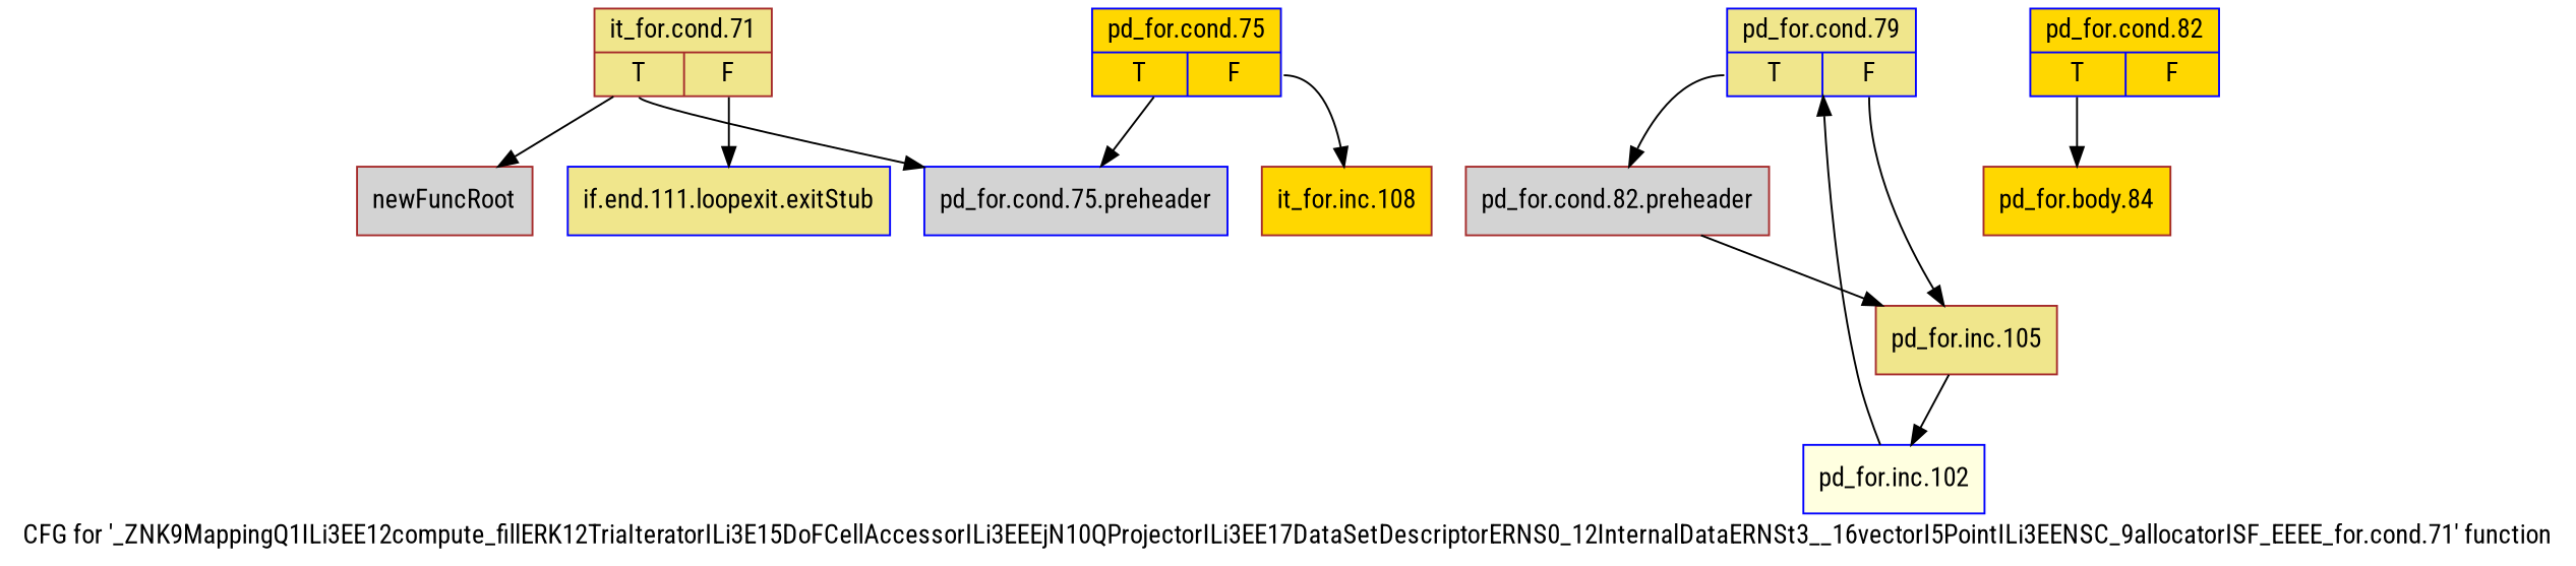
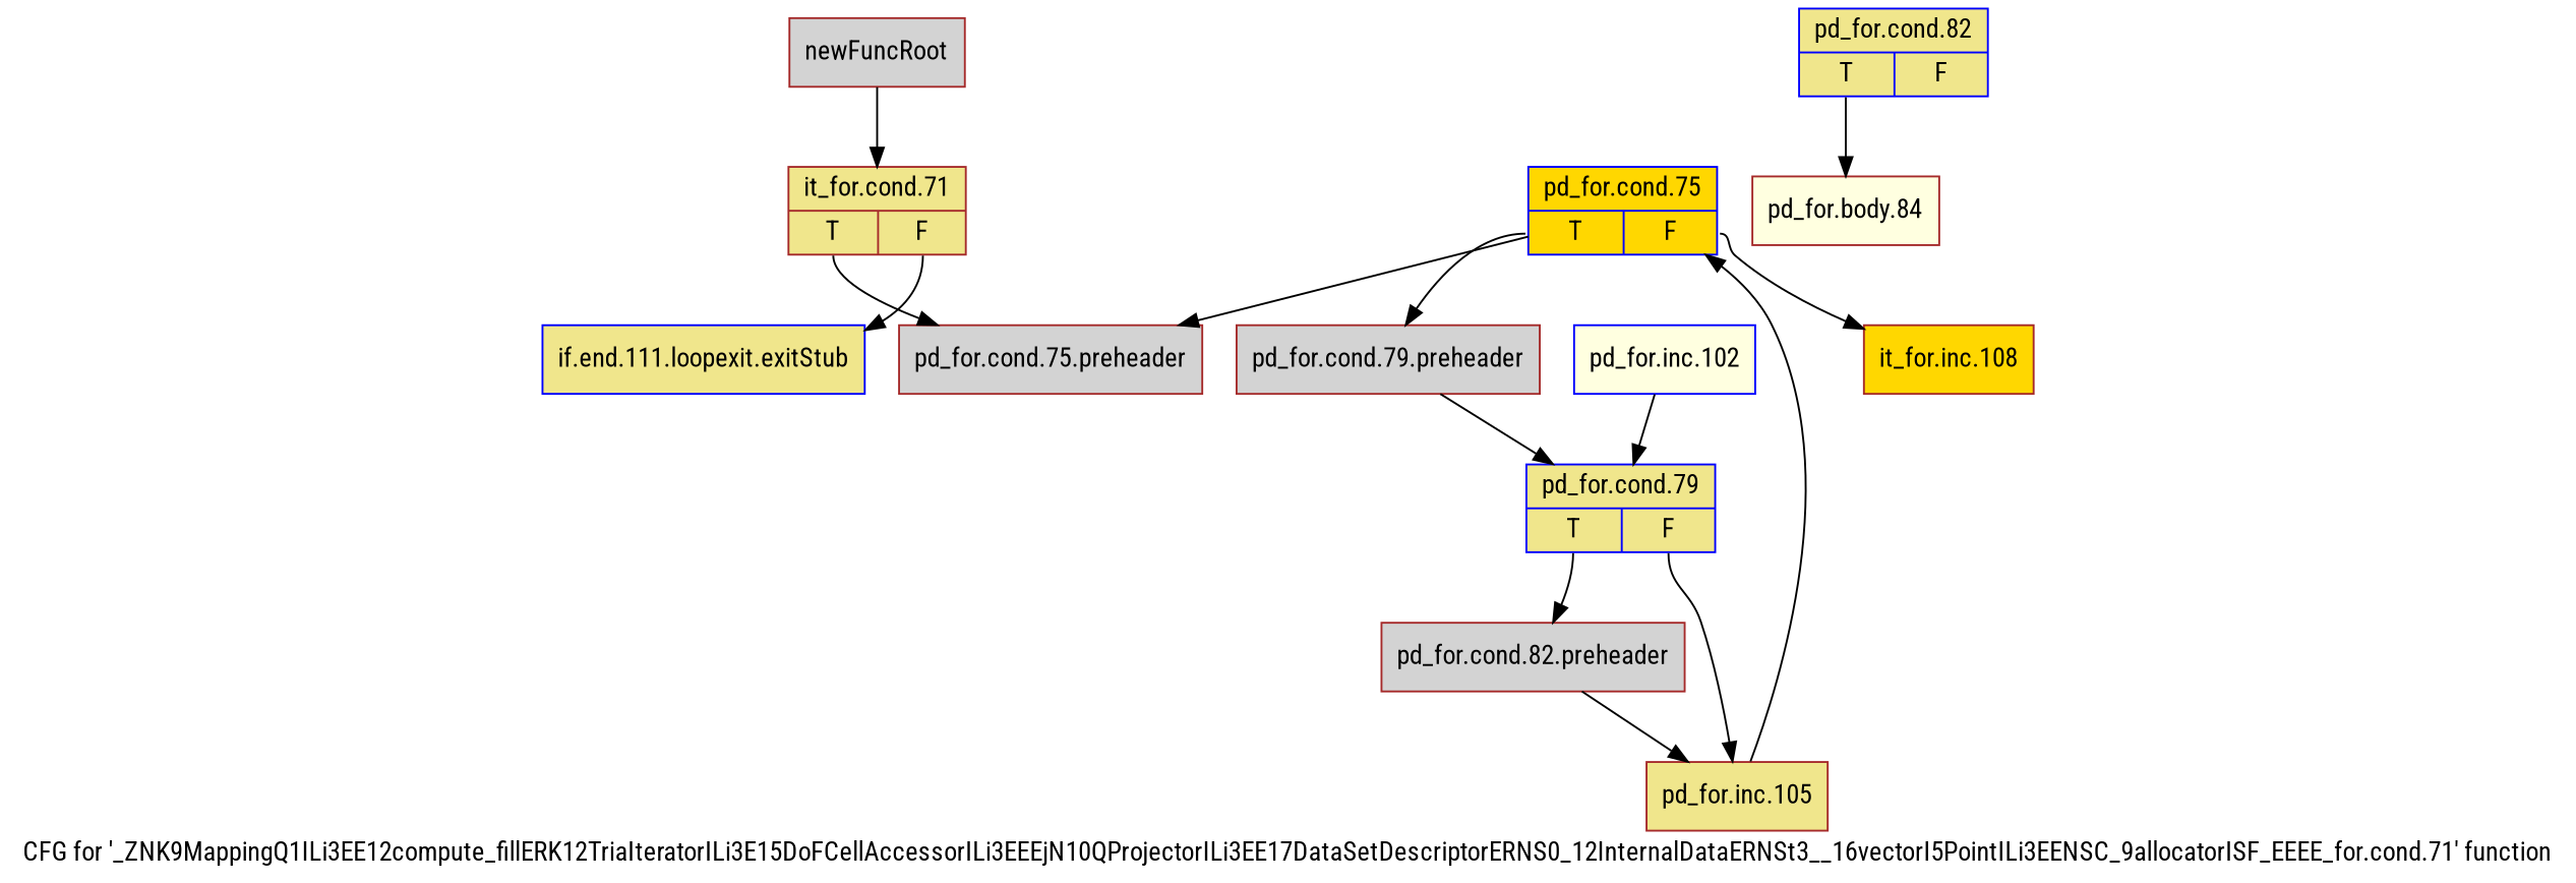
  digraph {
    fontname="Roboto Condensed"
    label="CFG for '_ZNK9MappingQ1ILi3EE12compute_fillERK12TriaIteratorILi3E15DoFCellAccessorILi3EEEjN10QProjectorILi3EE17DataSetDescriptorERNS0_12InternalDataERNSt3__16vectorI5PointILi3EENSC_9allocatorISF_EEEE_for.cond.71' function"
    node [color=brown fillcolor=khaki fontname="Roboto Condensed" shape=record style=filled]
    edge [fontname="Roboto Condensed"]
    n1 [fillcolor=lightgrey label="{newFuncRoot}"]
    n2 [label="{it_for.cond.71|{<s0>T|<s1>F}}"]
    n3 [color=blue label="{if.end.111.loopexit.exitStub}"]
-   n4 [color=blue fillcolor=lightgrey label="{pd_for.cond.75.preheader}"]
+   n4 [fillcolor=lightgrey label="{pd_for.cond.75.preheader}"]
    n5 [color=blue fillcolor=gold label="{pd_for.cond.75|{<s0>T|<s1>F}}"]
+   n6 [fillcolor=lightgrey label="{pd_for.cond.79.preheader}"]
    n7 [fillcolor=gold label="{it_for.inc.108}"]
    n8 [color=blue label="{pd_for.cond.79|{<s0>T|<s1>F}}"]
    n9 [fillcolor=lightgrey label="{pd_for.cond.82.preheader}"]
    n10 [label="{pd_for.inc.105}"]
-   n11 [color=blue fillcolor=gold label="{pd_for.cond.82|{<s0>T|<s1>F}}"]
-   n12 [fillcolor=gold label="{pd_for.body.84}"]
+   n11 [color=blue label="{pd_for.cond.82|{<s0>T|<s1>F}}"]
+   n12 [fillcolor=lightyellow label="{pd_for.body.84}"]
    n13 [color=blue fillcolor=lightyellow label="{pd_for.inc.102}"]
-   n2 -> n1
+   n1 -> n2
    n2 -> n3 [tailport=s1]
    n2 -> n4 [tailport=s0]
    n5 -> n4
+   n5 -> n6 [tailport=s0]
    n5 -> n7 [tailport=s1]
+   n6 -> n8
    n8 -> n9 [tailport=s0]
    n8 -> n10 [tailport=s1]
    n9 -> n10
-   n10 -> n13
+   n10 -> n5
    n11 -> n12 [tailport=s0]
    n13 -> n8
  }
